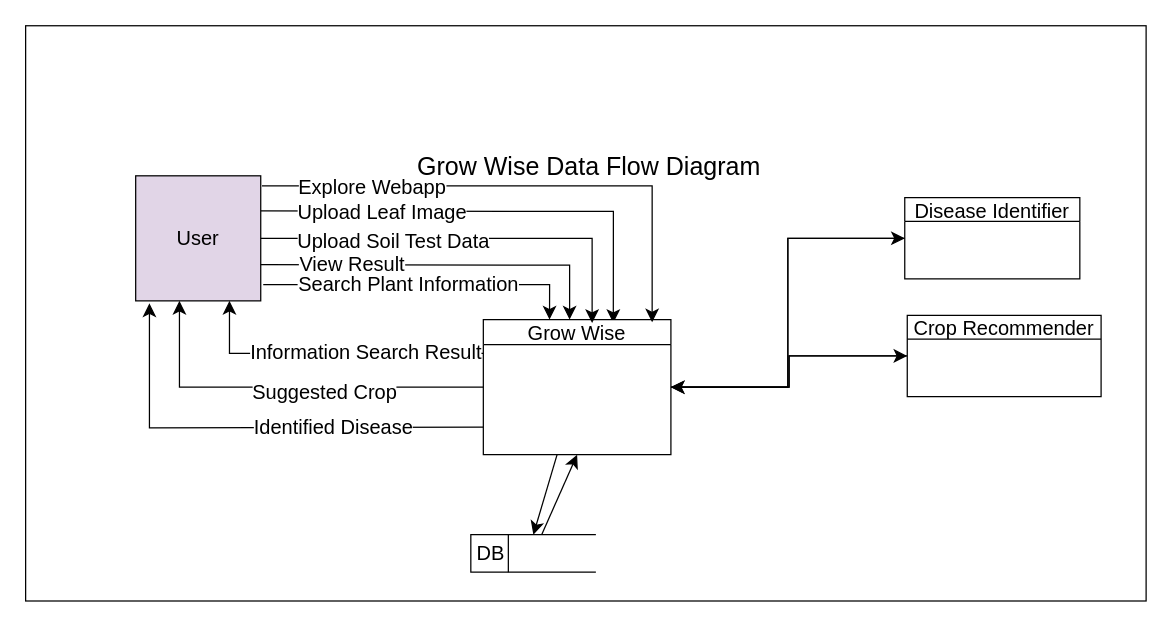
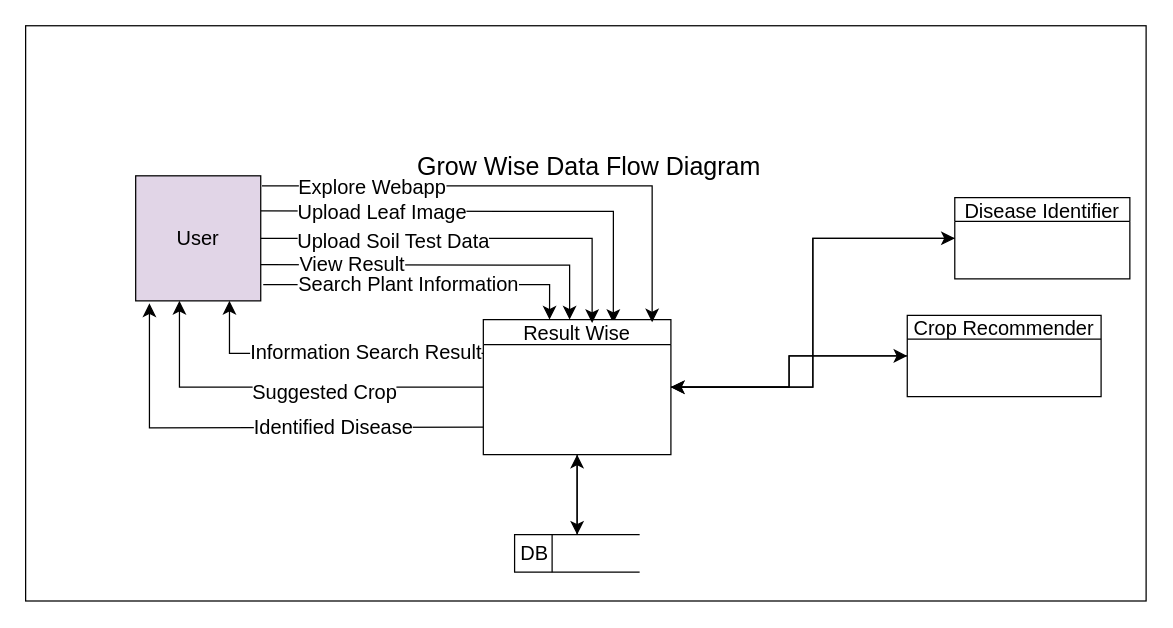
  <mxCell id="0" />
  <mxCell id="1" parent="0" />
  <mxCell id="2" value="" style="rounded=0;whiteSpace=wrap;html=1;fontSize=16;" vertex="1" parent="1"><mxGeometry x="20" y="20" width="896" height="460" as="geometry" /></mxCell>
  <mxCell id="3" style="edgeStyle=orthogonalEdgeStyle;rounded=0;orthogonalLoop=1;jettySize=auto;html=1;entryX=0.693;entryY=0.025;entryDx=0;entryDy=0;fontSize=12;startSize=8;endSize=8;entryPerimeter=0;" edge="1" parent="1" target="11"><mxGeometry relative="1" as="geometry"><mxPoint x="208" y="168" as="sourcePoint" /><mxPoint x="439.5" y="233" as="targetPoint" /></mxGeometry></mxCell>
  <mxCell id="4" value="Upload Leaf Image" style="edgeLabel;html=1;align=center;verticalAlign=middle;resizable=0;points=[];fontSize=16;" vertex="1" connectable="0" parent="3"><mxGeometry x="-0.512" y="3" relative="1" as="geometry"><mxPoint x="5" y="3" as="offset" /></mxGeometry></mxCell>
  <mxCell id="5" value="User" style="html=1;dashed=0;whiteSpace=wrap;fontSize=16;fillColor=#e1d5e7;" vertex="1" parent="1"><mxGeometry x="108" y="140" width="100" height="100" as="geometry" /></mxCell>
  <mxCell id="6" style="edgeStyle=orthogonalEdgeStyle;rounded=0;orthogonalLoop=1;jettySize=auto;html=1;entryX=0;entryY=0.5;entryDx=0;entryDy=0;fontSize=12;startSize=8;endSize=8;" edge="1" parent="1" source="11" target="23"><mxGeometry relative="1" as="geometry" /></mxCell>
  <mxCell id="7" style="edgeStyle=none;curved=1;rounded=0;orthogonalLoop=1;jettySize=auto;html=1;entryX=0.5;entryY=0;entryDx=0;entryDy=0;fontSize=12;startSize=8;endSize=8;" edge="1" parent="1" source="11" target="25"><mxGeometry relative="1" as="geometry" /></mxCell>
  <mxCell id="8" style="edgeStyle=orthogonalEdgeStyle;rounded=0;orthogonalLoop=1;jettySize=auto;html=1;entryX=0;entryY=0.5;entryDx=0;entryDy=0;fontSize=12;startSize=8;endSize=8;" edge="1" parent="1" source="11" target="21"><mxGeometry relative="1" as="geometry" /></mxCell>
  <mxCell id="9" style="edgeStyle=orthogonalEdgeStyle;rounded=0;orthogonalLoop=1;jettySize=auto;html=1;entryX=0.11;entryY=1.02;entryDx=0;entryDy=0;fontSize=12;startSize=8;endSize=8;entryPerimeter=0;" edge="1" parent="1" target="5"><mxGeometry relative="1" as="geometry"><mxPoint x="386" y="341" as="sourcePoint" /></mxGeometry></mxCell>
  <mxCell id="10" value="Identified Disease" style="edgeLabel;html=1;align=center;verticalAlign=middle;resizable=0;points=[];fontSize=16;" vertex="1" connectable="0" parent="9"><mxGeometry x="0.221" y="-1" relative="1" as="geometry"><mxPoint x="104" as="offset" /></mxGeometry></mxCell>
- <mxCell id="11" value="Grow Wise" style="swimlane;fontStyle=0;childLayout=stackLayout;horizontal=1;startSize=20;fillColor=#ffffff;horizontalStack=0;resizeParent=1;resizeParentMax=0;resizeLast=0;collapsible=0;marginBottom=0;swimlaneFillColor=#ffffff;fontSize=16;" vertex="1" parent="1"><mxGeometry x="386" y="255" width="150" height="108" as="geometry" /></mxCell>
+ <mxCell id="11" value="Result Wise" style="swimlane;fontStyle=0;childLayout=stackLayout;horizontal=1;startSize=20;fillColor=#ffffff;horizontalStack=0;resizeParent=1;resizeParentMax=0;resizeLast=0;collapsible=0;marginBottom=0;swimlaneFillColor=#ffffff;fontSize=16;" vertex="1" parent="1"><mxGeometry x="386" y="255" width="150" height="108" as="geometry" /></mxCell>
  <mxCell id="12" style="edgeStyle=orthogonalEdgeStyle;rounded=0;orthogonalLoop=1;jettySize=auto;html=1;entryX=0.9;entryY=0.02;entryDx=0;entryDy=0;entryPerimeter=0;fontSize=12;startSize=8;endSize=8;exitX=1.01;exitY=0.08;exitDx=0;exitDy=0;exitPerimeter=0;" edge="1" parent="1" source="5" target="11"><mxGeometry relative="1" as="geometry"><mxPoint x="266" y="175" as="sourcePoint" /><mxPoint x="423" y="242" as="targetPoint" /></mxGeometry></mxCell>
  <mxCell id="13" value="Explore Webapp" style="edgeLabel;html=1;align=center;verticalAlign=middle;resizable=0;points=[];fontSize=16;" vertex="1" connectable="0" parent="12"><mxGeometry x="-0.499" relative="1" as="geometry"><mxPoint x="-19" as="offset" /></mxGeometry></mxCell>
  <mxCell id="14" style="edgeStyle=orthogonalEdgeStyle;rounded=0;orthogonalLoop=1;jettySize=auto;html=1;entryX=0.58;entryY=0.025;entryDx=0;entryDy=0;entryPerimeter=0;fontSize=12;startSize=8;endSize=8;" edge="1" parent="1" source="5" target="11"><mxGeometry relative="1" as="geometry" /></mxCell>
  <mxCell id="15" value="Upload Soil Test Data" style="edgeLabel;html=1;align=center;verticalAlign=middle;resizable=0;points=[];fontSize=16;" vertex="1" connectable="0" parent="14"><mxGeometry x="-0.494" y="-2" relative="1" as="geometry"><mxPoint x="21" y="-1" as="offset" /></mxGeometry></mxCell>
  <mxCell id="16" style="edgeStyle=orthogonalEdgeStyle;rounded=0;orthogonalLoop=1;jettySize=auto;html=1;fontSize=12;startSize=8;endSize=8;entryX=0.46;entryY=0;entryDx=0;entryDy=0;entryPerimeter=0;" edge="1" parent="1" target="11"><mxGeometry relative="1" as="geometry"><mxPoint x="208" y="211" as="sourcePoint" /><mxPoint x="399" y="253" as="targetPoint" /></mxGeometry></mxCell>
  <mxCell id="17" value="View Result" style="edgeLabel;html=1;align=center;verticalAlign=middle;resizable=0;points=[];fontSize=16;" vertex="1" connectable="0" parent="16"><mxGeometry x="-0.473" relative="1" as="geometry"><mxPoint x="-4" y="-1" as="offset" /></mxGeometry></mxCell>
  <mxCell id="18" style="edgeStyle=orthogonalEdgeStyle;rounded=0;orthogonalLoop=1;jettySize=auto;html=1;entryX=0.353;entryY=0;entryDx=0;entryDy=0;entryPerimeter=0;fontSize=12;startSize=8;endSize=8;exitX=1.02;exitY=0.87;exitDx=0;exitDy=0;exitPerimeter=0;" edge="1" parent="1" source="5" target="11"><mxGeometry relative="1" as="geometry" /></mxCell>
  <mxCell id="19" value="Search Plant Information" style="edgeLabel;html=1;align=center;verticalAlign=middle;resizable=0;points=[];fontSize=16;" vertex="1" connectable="0" parent="18"><mxGeometry x="-0.391" y="1" relative="1" as="geometry"><mxPoint x="37" as="offset" /></mxGeometry></mxCell>
  <mxCell id="20" style="edgeStyle=orthogonalEdgeStyle;rounded=0;orthogonalLoop=1;jettySize=auto;html=1;entryX=1;entryY=0.5;entryDx=0;entryDy=0;fontSize=12;startSize=8;endSize=8;" edge="1" parent="1" source="21" target="11"><mxGeometry relative="1" as="geometry" /></mxCell>
- <mxCell id="21" value="Disease Identifier" style="swimlane;fontStyle=0;childLayout=stackLayout;horizontal=1;startSize=19;fillColor=#ffffff;horizontalStack=0;resizeParent=1;resizeParentMax=0;resizeLast=0;collapsible=0;marginBottom=0;swimlaneFillColor=#ffffff;fontSize=16;" vertex="1" parent="1"><mxGeometry x="723" y="157.5" width="140" height="65" as="geometry" /></mxCell>
+ <mxCell id="21" value="Disease Identifier" style="swimlane;fontStyle=0;childLayout=stackLayout;horizontal=1;startSize=19;fillColor=#ffffff;horizontalStack=0;resizeParent=1;resizeParentMax=0;resizeLast=0;collapsible=0;marginBottom=0;swimlaneFillColor=#ffffff;fontSize=16;" vertex="1" parent="1"><mxGeometry x="763" y="157.5" width="140" height="65" as="geometry" /></mxCell>
  <mxCell id="22" style="edgeStyle=orthogonalEdgeStyle;rounded=0;orthogonalLoop=1;jettySize=auto;html=1;entryX=1;entryY=0.5;entryDx=0;entryDy=0;fontSize=12;startSize=8;endSize=8;" edge="1" parent="1" source="23" target="11"><mxGeometry relative="1" as="geometry" /></mxCell>
  <mxCell id="23" value="Crop Recommender" style="swimlane;fontStyle=0;childLayout=stackLayout;horizontal=1;startSize=19;fillColor=#ffffff;horizontalStack=0;resizeParent=1;resizeParentMax=0;resizeLast=0;collapsible=0;marginBottom=0;swimlaneFillColor=#ffffff;fontSize=16;" vertex="1" parent="1"><mxGeometry x="725" y="251.5" width="155" height="65" as="geometry" /></mxCell>
  <mxCell id="24" style="edgeStyle=none;curved=1;rounded=0;orthogonalLoop=1;jettySize=auto;html=1;entryX=0.5;entryY=1;entryDx=0;entryDy=0;fontSize=12;startSize=8;endSize=8;" edge="1" parent="1" source="25" target="11"><mxGeometry relative="1" as="geometry" /></mxCell>
- <mxCell id="25" value="DB" style="html=1;dashed=0;whiteSpace=wrap;shape=mxgraph.dfd.dataStoreID;align=left;spacingLeft=3;points=[[0,0],[0.5,0],[1,0],[0,0.5],[1,0.5],[0,1],[0.5,1],[1,1]];fontSize=16;" vertex="1" parent="1"><mxGeometry x="376" y="427" width="100" height="30" as="geometry" /></mxCell>
+ <mxCell id="25" value="DB" style="html=1;dashed=0;whiteSpace=wrap;shape=mxgraph.dfd.dataStoreID;align=left;spacingLeft=3;points=[[0,0],[0.5,0],[1,0],[0,0.5],[1,0.5],[0,1],[0.5,1],[1,1]];fontSize=16;" vertex="1" parent="1"><mxGeometry x="411" y="427" width="100" height="30" as="geometry" /></mxCell>
  <mxCell id="26" style="edgeStyle=orthogonalEdgeStyle;rounded=0;orthogonalLoop=1;jettySize=auto;html=1;entryX=0.75;entryY=1;entryDx=0;entryDy=0;fontSize=12;startSize=8;endSize=8;exitX=0;exitY=0.25;exitDx=0;exitDy=0;" edge="1" parent="1" source="11" target="5"><mxGeometry relative="1" as="geometry" /></mxCell>
  <mxCell id="27" value="Information Search Result" style="edgeLabel;html=1;align=center;verticalAlign=middle;resizable=0;points=[];fontSize=16;" vertex="1" connectable="0" parent="26"><mxGeometry x="0.306" y="-2" relative="1" as="geometry"><mxPoint x="65" as="offset" /></mxGeometry></mxCell>
  <mxCell id="28" style="edgeStyle=orthogonalEdgeStyle;rounded=0;orthogonalLoop=1;jettySize=auto;html=1;entryX=0.35;entryY=1;entryDx=0;entryDy=0;entryPerimeter=0;fontSize=12;startSize=8;endSize=8;" edge="1" parent="1" source="11" target="5"><mxGeometry relative="1" as="geometry" /></mxCell>
  <mxCell id="29" value="Suggested Crop" style="edgeLabel;html=1;align=center;verticalAlign=middle;resizable=0;points=[];fontSize=16;" vertex="1" connectable="0" parent="28"><mxGeometry x="0.186" y="3" relative="1" as="geometry"><mxPoint x="57" as="offset" /></mxGeometry></mxCell>
  <mxCell id="30" value="&lt;font style=&quot;font-size: 20px;&quot;&gt;Grow Wise Data Flow Diagram&amp;nbsp;&lt;/font&gt;" style="text;html=1;strokeColor=none;fillColor=none;align=center;verticalAlign=middle;whiteSpace=wrap;rounded=0;fontSize=16;" vertex="1" parent="1"><mxGeometry x="323.5" y="117" width="299" height="30" as="geometry" /></mxCell>
